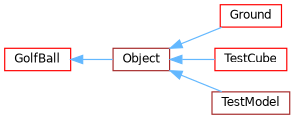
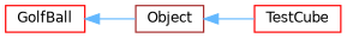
  digraph {
    rankdir=LR
    node [color=red fillcolor=white fontname=Helvetica fontsize=10 shape=box style=filled]
    edge [color=steelblue1 dir=back fontname=Helvetica fontsize=10 labelfontname=Helvetica labelfontsize=10 style=solid]
    n1 [color=brown height=0.2 label=Object width=0.4]
-   n2 [height=0.2 label=Ground width=0.4]
    n3 [height=0.2 label=TestCube width=0.4]
-   n4 [color=brown height=0.2 label=TestModel width=0.4]
    n5 [height=0.2 label=GolfBall width=0.4]
-   n1 -> n2
    n1 -> n3
-   n1 -> n4
    n5 -> n1
  }
